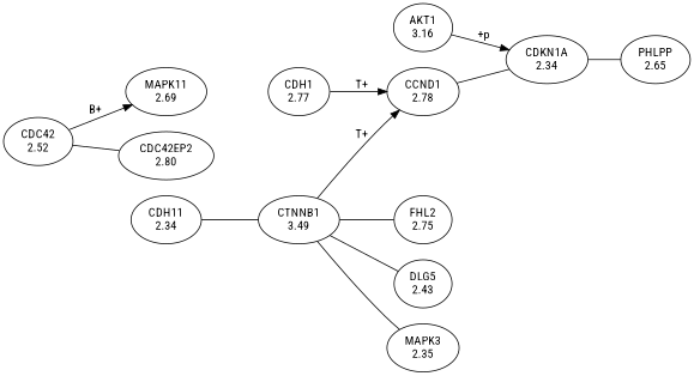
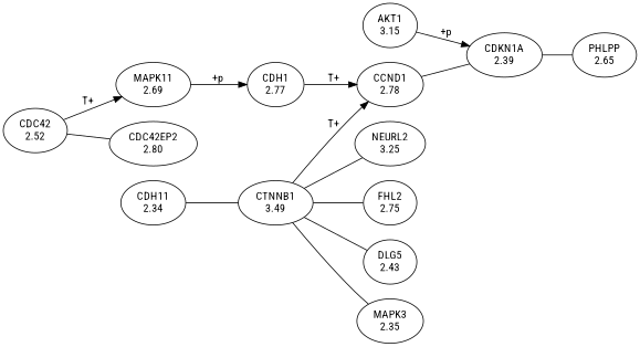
  digraph {
    fontname="Roboto Condensed"
    rankdir=LR
    node [fontname="Roboto Condensed"]
    edge [fontname="Roboto Condensed" arrowhead=none]
    n1 [label="CTNNB1\n3.49"]
    n2 [label="CCND1\n2.78"]
+   n3 [label="NEURL2\n3.25"]
    n4 [label="FHL2\n2.75"]
    n5 [label="DLG5\n2.43"]
    n6 [label="MAPK3\n2.35"]
-   n7 [label="CDKN1A\n2.34"]
+   n7 [label="CDKN1A\n2.39"]
    n8 [label="PHLPP\n2.65"]
    n9 [label="CDH1\n2.77"]
    n10 [label="MAPK11\n2.69"]
    n11 [label="CDC42\n2.52"]
    n12 [label="CDC42EP2\n2.80"]
    n13 [label="CDH11\n2.34"]
-   n14 [label="AKT1\n3.16"]
+   n14 [label="AKT1\n3.15"]
    n1 -> n2 [label="T+" arrowhead=""]
+   n1 -> n3
    n1 -> n4
    n1 -> n5
    n1 -> n6
    n2 -> n7
    n7 -> n8
    n9 -> n2 [label="T+" arrowhead=""]
-   n11 -> n10 [label="B+" arrowhead=""]
+   n10 -> n9 [label="+p" arrowhead=""]
+   n11 -> n10 [label="T+" arrowhead=""]
    n11 -> n12
    n13 -> n1
    n14 -> n7 [label="+p" arrowhead=""]
  }
